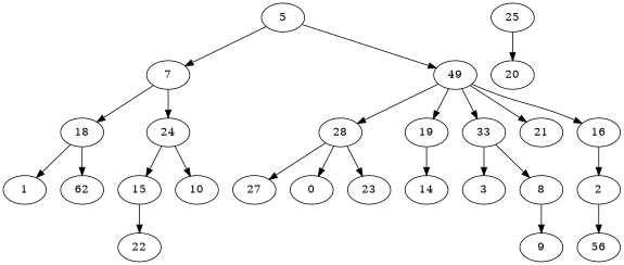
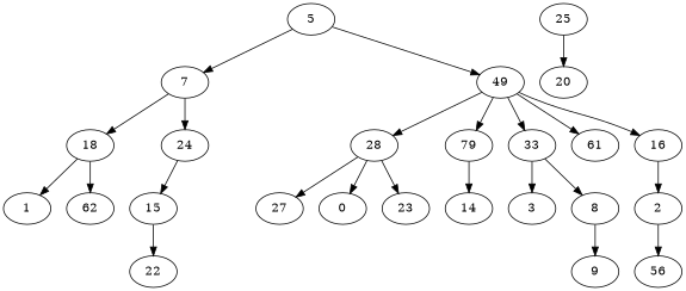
  digraph {
    5
    7
    n3 [label=49]
    18
    24
    28
-   19
+   19 [label=79]
    n8 [label=33]
-   21
+   21 [label=61]
    16
    1
    n12 [label=62]
    15
-   10
    27
    0
    23
    14
    3
    8
    2
    22
    9
    n24 [label=56]
    25
    20
    5 -> 7
    5 -> n3
    7 -> 18
    7 -> 24
    n3 -> 28
    n3 -> 19
    n3 -> n8
    n3 -> 21
    n3 -> 16
    18 -> 1
    18 -> n12
    24 -> 15
-   24 -> 10
    28 -> 27
    28 -> 0
    28 -> 23
    19 -> 14
    n8 -> 3
    n8 -> 8
    16 -> 2
    15 -> 22
    8 -> 9
    2 -> n24
    25 -> 20
  }
